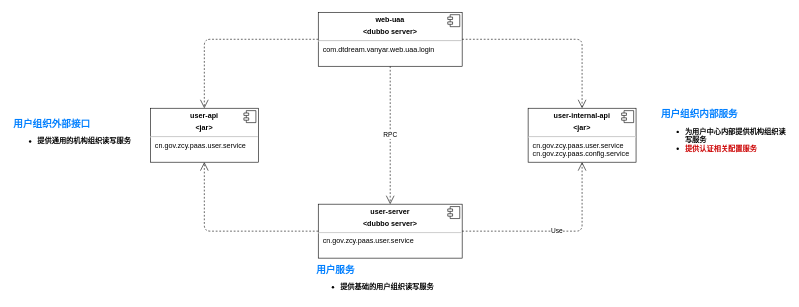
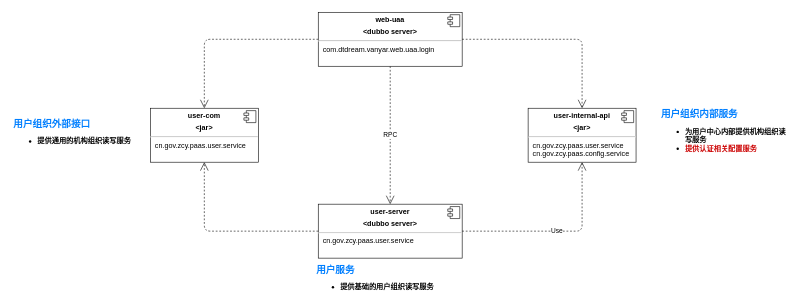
  <mxCell id="0" style=";html=1;" />
  <mxCell id="1" style=";html=1;" parent="0" />
  <mxCell id="2" value="&lt;p style=&quot;margin: 0px ; margin-top: 6px ; text-align: center&quot;&gt;&lt;b&gt;user-server&lt;/b&gt;&lt;/p&gt;&lt;p style=&quot;margin: 0px ; margin-top: 6px ; text-align: center&quot;&gt;&lt;b&gt;&amp;lt;dubbo server&amp;gt;&lt;/b&gt;&lt;/p&gt;&lt;hr&gt;&lt;p style=&quot;margin: 0px ; margin-left: 8px&quot;&gt;cn.gov.zcy.paas.user.service&lt;/p&gt;" style="align=left;overflow=fill;html=1;dropTarget=0;" parent="1" vertex="1"><mxGeometry x="530" y="340" width="240" height="90" as="geometry" /></mxCell>
  <mxCell id="3" value="" style="shape=component;jettyWidth=8;jettyHeight=4;" parent="2" vertex="1"><mxGeometry x="1" width="20" height="20" relative="1" as="geometry"><mxPoint x="-24" y="4" as="offset" /></mxGeometry></mxCell>
- <mxCell id="4" value="&lt;p style=&quot;margin: 0px ; margin-top: 6px ; text-align: center&quot;&gt;&lt;b&gt;user-api&lt;/b&gt;&lt;/p&gt;&lt;p style=&quot;margin: 0px ; margin-top: 6px ; text-align: center&quot;&gt;&lt;b&gt;&amp;lt;jar&amp;gt;&lt;/b&gt;&lt;/p&gt;&lt;hr&gt;&lt;p style=&quot;margin: 0px ; margin-left: 8px&quot;&gt;cn.gov.zcy.paas.user.service&lt;br&gt;&lt;/p&gt;" style="align=left;overflow=fill;html=1;dropTarget=0;" parent="1" vertex="1"><mxGeometry x="250" y="180" width="180" height="90" as="geometry" /></mxCell>
+ <mxCell id="4" value="&lt;p style=&quot;margin: 0px ; margin-top: 6px ; text-align: center&quot;&gt;&lt;b&gt;user-com&lt;/b&gt;&lt;/p&gt;&lt;p style=&quot;margin: 0px ; margin-top: 6px ; text-align: center&quot;&gt;&lt;b&gt;&amp;lt;jar&amp;gt;&lt;/b&gt;&lt;/p&gt;&lt;hr&gt;&lt;p style=&quot;margin: 0px ; margin-left: 8px&quot;&gt;cn.gov.zcy.paas.user.service&lt;br&gt;&lt;/p&gt;" style="align=left;overflow=fill;html=1;dropTarget=0;" parent="1" vertex="1"><mxGeometry x="250" y="180" width="180" height="90" as="geometry" /></mxCell>
  <mxCell id="5" value="" style="shape=component;jettyWidth=8;jettyHeight=4;" parent="4" vertex="1"><mxGeometry x="1" width="20" height="20" relative="1" as="geometry"><mxPoint x="-24" y="4" as="offset" /></mxGeometry></mxCell>
  <mxCell id="6" value="" style="endArrow=open;endSize=12;dashed=1;html=1;entryX=0.5;entryY=1;entryDx=0;entryDy=0;exitX=0;exitY=0.5;exitDx=0;exitDy=0;edgeStyle=orthogonalEdgeStyle;" parent="1" source="2" target="4" edge="1"><mxGeometry width="160" relative="1" as="geometry"><mxPoint x="290" y="530" as="sourcePoint" /><mxPoint x="450" y="530" as="targetPoint" /></mxGeometry></mxCell>
  <mxCell id="7" value="" style="endArrow=open;endSize=12;dashed=1;html=1;entryX=0.5;entryY=0;entryDx=0;entryDy=0;edgeStyle=orthogonalEdgeStyle;exitX=0;exitY=0.5;exitDx=0;exitDy=0;" parent="1" source="11" target="4" edge="1"><mxGeometry width="160" relative="1" as="geometry"><mxPoint x="530" y="228" as="sourcePoint" /><mxPoint x="300" y="230" as="targetPoint" /></mxGeometry></mxCell>
  <mxCell id="8" value="RPC" style="endArrow=open;endSize=12;dashed=1;html=1;exitX=0.5;exitY=1;exitDx=0;exitDy=0;" parent="1" source="11" target="2" edge="1"><mxGeometry width="160" relative="1" as="geometry"><mxPoint x="650" y="272.5" as="sourcePoint" /><mxPoint x="550" y="460" as="targetPoint" /></mxGeometry></mxCell>
  <mxCell id="9" value="&lt;font color=&quot;#007fff&quot;&gt;&lt;span style=&quot;font-size: 16px&quot;&gt;用户服务&lt;/span&gt;&lt;/font&gt;&lt;br&gt;&lt;ul&gt;&lt;li&gt;提供基础的用户组织读写服务&lt;/li&gt;&lt;/ul&gt;" style="text;html=1;strokeColor=none;fillColor=none;align=left;verticalAlign=middle;whiteSpace=wrap;rounded=0;fontSize=12;fontStyle=1" parent="1" vertex="1"><mxGeometry x="525" y="445" width="210" height="45" as="geometry" /></mxCell>
  <mxCell id="10" value="&lt;font color=&quot;#007fff&quot;&gt;&lt;span style=&quot;font-size: 16px&quot;&gt;用户组织内部服务&lt;/span&gt;&lt;/font&gt;&lt;br&gt;&lt;ul&gt;&lt;li&gt;为用户中心内部提供机构组织读写服务&lt;/li&gt;&lt;li&gt;&lt;font color=&quot;#cc0000&quot;&gt;提供认证相关配置服务&lt;/font&gt;&lt;/li&gt;&lt;/ul&gt;" style="text;html=1;strokeColor=none;fillColor=none;align=left;verticalAlign=middle;whiteSpace=wrap;rounded=0;fontSize=12;fontStyle=1" parent="1" vertex="1"><mxGeometry x="1100" y="190" width="210" height="65" as="geometry" /></mxCell>
  <mxCell id="11" value="&lt;p style=&quot;margin: 0px ; margin-top: 6px ; text-align: center&quot;&gt;&lt;b&gt;web-uaa&lt;/b&gt;&lt;/p&gt;&lt;p style=&quot;margin: 0px ; margin-top: 6px ; text-align: center&quot;&gt;&lt;b&gt;&amp;lt;dubbo server&amp;gt;&lt;/b&gt;&lt;/p&gt;&lt;hr&gt;&lt;p style=&quot;margin: 0px ; margin-left: 8px&quot;&gt;com.dtdream.vanyar.web.uaa.login&lt;br&gt;&lt;/p&gt;" style="align=left;overflow=fill;html=1;dropTarget=0;" parent="1" vertex="1"><mxGeometry x="530" y="20" width="240" height="90" as="geometry" /></mxCell>
  <mxCell id="12" value="" style="shape=component;jettyWidth=8;jettyHeight=4;" parent="11" vertex="1"><mxGeometry x="1" width="20" height="20" relative="1" as="geometry"><mxPoint x="-24" y="4" as="offset" /></mxGeometry></mxCell>
  <mxCell id="13" value="&lt;font color=&quot;#007fff&quot;&gt;&lt;span style=&quot;font-size: 16px&quot;&gt;用户组织外部接口&lt;/span&gt;&lt;/font&gt;&lt;br&gt;&lt;ul&gt;&lt;li&gt;提供通用的机构组织读写服务&lt;/li&gt;&lt;/ul&gt;" style="text;html=1;strokeColor=none;fillColor=none;align=left;verticalAlign=middle;whiteSpace=wrap;rounded=0;fontSize=12;fontStyle=1" parent="1" vertex="1"><mxGeometry x="20" y="192.5" width="210" height="65" as="geometry" /></mxCell>
  <mxCell id="14" value="&lt;p style=&quot;margin: 0px ; margin-top: 6px ; text-align: center&quot;&gt;&lt;b&gt;user-internal-api&lt;/b&gt;&lt;/p&gt;&lt;p style=&quot;margin: 0px ; margin-top: 6px ; text-align: center&quot;&gt;&lt;b&gt;&amp;lt;jar&amp;gt;&lt;/b&gt;&lt;/p&gt;&lt;hr&gt;&lt;p style=&quot;margin: 0px ; margin-left: 8px&quot;&gt;cn.gov.zcy.paas.user.service&lt;br&gt;&lt;/p&gt;&lt;p style=&quot;margin: 0px ; margin-left: 8px&quot;&gt;cn.gov.zcy.paas.config.service&lt;br&gt;&lt;/p&gt;" style="align=left;overflow=fill;html=1;dropTarget=0;" parent="1" vertex="1"><mxGeometry x="880" y="180" width="180" height="90" as="geometry" /></mxCell>
  <mxCell id="15" value="" style="shape=component;jettyWidth=8;jettyHeight=4;" parent="14" vertex="1"><mxGeometry x="1" width="20" height="20" relative="1" as="geometry"><mxPoint x="-24" y="4" as="offset" /></mxGeometry></mxCell>
  <mxCell id="16" value="" style="endArrow=open;endSize=12;dashed=1;html=1;exitX=1;exitY=0.5;exitDx=0;exitDy=0;entryX=0.5;entryY=0;entryDx=0;entryDy=0;edgeStyle=orthogonalEdgeStyle;" parent="1" source="11" target="14" edge="1"><mxGeometry width="160" relative="1" as="geometry"><mxPoint x="580" y="190" as="sourcePoint" /><mxPoint x="740" y="190" as="targetPoint" /></mxGeometry></mxCell>
  <mxCell id="17" value="Use" style="endArrow=open;endSize=12;dashed=1;html=1;exitX=1;exitY=0.5;exitDx=0;exitDy=0;entryX=0.5;entryY=1;entryDx=0;entryDy=0;edgeStyle=orthogonalEdgeStyle;" parent="1" source="2" target="14" edge="1"><mxGeometry width="160" relative="1" as="geometry"><mxPoint x="580" y="190" as="sourcePoint" /><mxPoint x="740" y="190" as="targetPoint" /></mxGeometry></mxCell>
